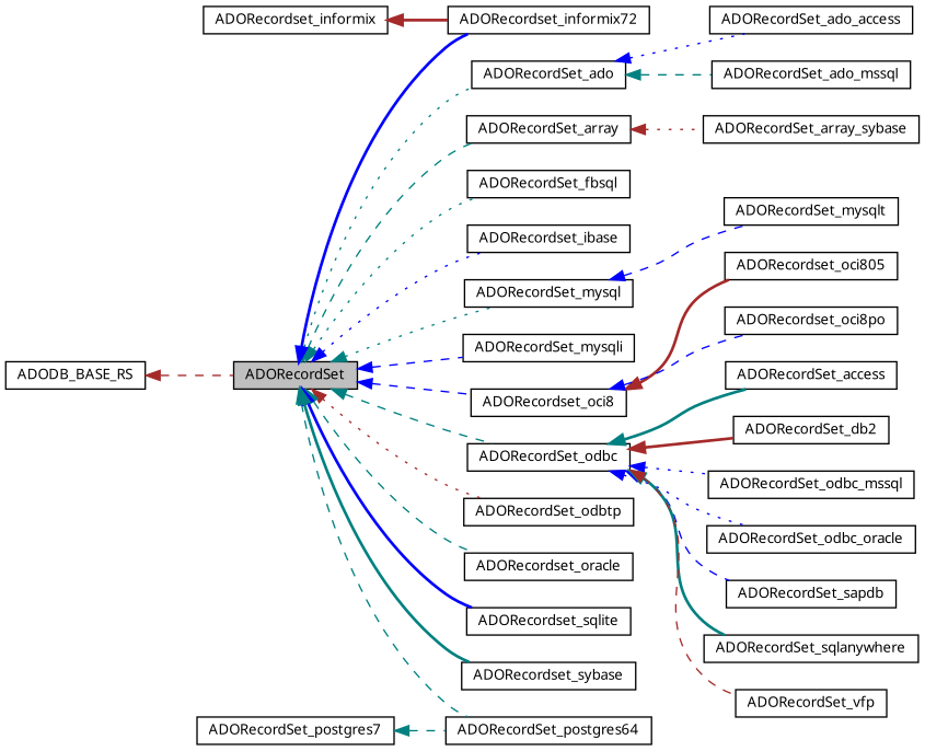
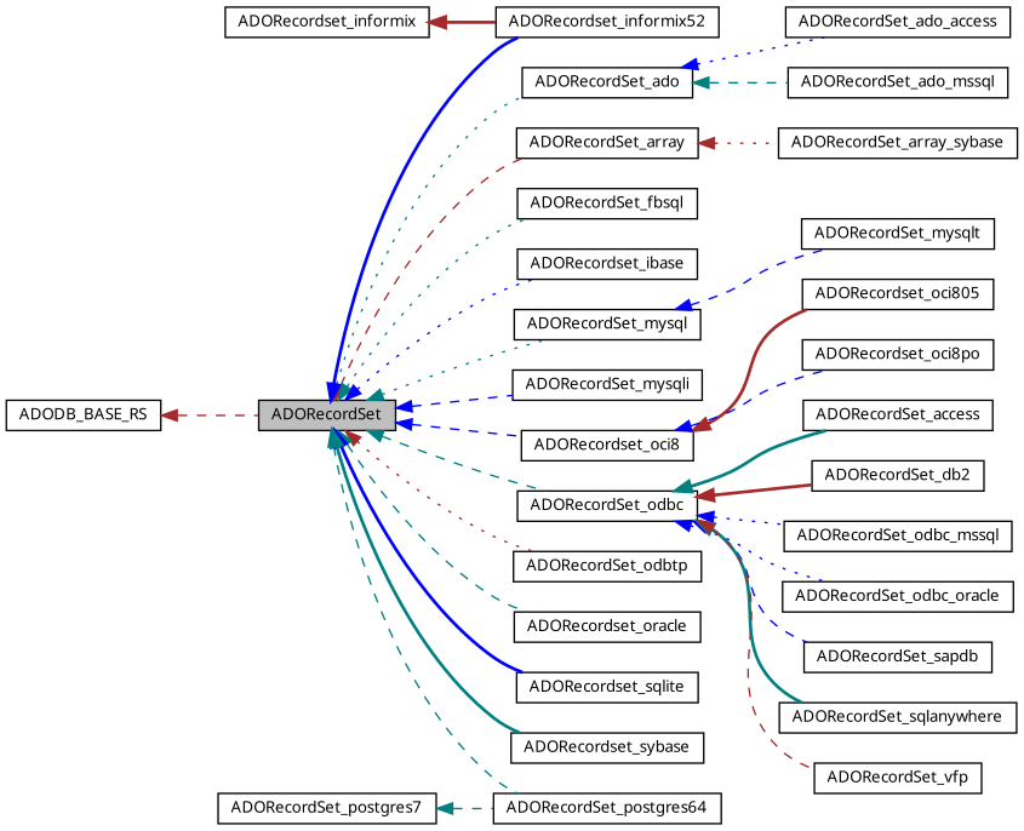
  digraph {
    rankdir=LR
    node [color=black fontname="FreeSans.ttf" fontsize=10 shape=record]
    edge [color=teal dir=back fontname="FreeSans.ttf" fontsize=10 labelfontname="FreeSans.ttf" labelfontsize=10 style=dashed]
    n1 [fillcolor=grey75 fontcolor=black height=0.2 label=ADORecordSet style=filled width=0.4]
    n2 [height=0.2 label=ADORecordSet_ado width=0.4]
    n3 [height=0.2 label=ADORecordSet_array width=0.4]
    n4 [height=0.2 label=ADORecordSet_fbsql width=0.4]
    n5 [height=0.2 label=ADORecordset_ibase width=0.4]
-   n6 [height=0.2 label=ADORecordset_informix72 width=0.4]
+   n6 [height=0.2 label=ADORecordset_informix52 width=0.4]
    n7 [height=0.2 label=ADORecordSet_mysql width=0.4]
    n8 [height=0.2 label=ADORecordSet_mysqli width=0.4]
    n9 [height=0.2 label=ADORecordset_oci8 width=0.4]
    n10 [height=0.2 label=ADORecordSet_odbc width=0.4]
    n11 [height=0.2 label=ADORecordSet_odbtp width=0.4]
    n12 [height=0.2 label=ADORecordset_oracle width=0.4]
    n13 [height=0.2 label=ADORecordSet_postgres64 width=0.4]
    n14 [height=0.2 label=ADORecordset_sqlite width=0.4]
    n15 [height=0.2 label=ADORecordset_sybase width=0.4]
    n16 [height=0.2 label=ADORecordSet_ado_access width=0.4]
    n17 [height=0.2 label=ADORecordSet_ado_mssql width=0.4]
    n18 [height=0.2 label=ADORecordSet_array_sybase width=0.4]
    n19 [height=0.2 label=ADORecordSet_mysqlt width=0.4]
    n20 [height=0.2 label=ADORecordset_oci805 width=0.4]
    n21 [height=0.2 label=ADORecordset_oci8po width=0.4]
    n22 [height=0.2 label=ADORecordSet_access width=0.4]
    n23 [height=0.2 label=ADORecordSet_db2 width=0.4]
    n24 [height=0.2 label=ADORecordSet_odbc_mssql width=0.4]
    n25 [height=0.2 label=ADORecordSet_odbc_oracle width=0.4]
    n26 [height=0.2 label=ADORecordSet_sapdb width=0.4]
    n27 [height=0.2 label=ADORecordSet_sqlanywhere width=0.4]
    n28 [height=0.2 label=ADORecordSet_vfp width=0.4]
    n29 [height=0.2 label=ADODB_BASE_RS width=0.4]
    n30 [height=0.2 label=ADORecordset_informix width=0.4]
    n31 [height=0.2 label=ADORecordSet_postgres7 width=0.4]
    n1 -> n2 [style=dotted]
-   n1 -> n3
+   n1 -> n3 [color=brown]
    n1 -> n4 [style=dotted]
    n1 -> n5 [color=blue style=dotted]
    n1 -> n6 [color=blue style=bold]
    n1 -> n7 [style=dotted]
    n1 -> n8 [color=blue]
    n1 -> n9 [color=blue]
    n1 -> n10
    n1 -> n11 [color=brown style=dotted]
    n1 -> n12
    n1 -> n13
    n1 -> n14 [color=blue style=bold]
    n1 -> n15 [style=bold]
    n2 -> n16 [color=blue style=dotted]
    n2 -> n17
    n3 -> n18 [color=brown style=dotted]
    n7 -> n19 [color=blue]
    n9 -> n20 [color=brown style=bold]
    n9 -> n21 [color=blue]
    n10 -> n22 [style=bold]
    n10 -> n23 [color=brown style=bold]
    n10 -> n24 [color=blue style=dotted]
    n10 -> n25 [color=blue style=dotted]
    n10 -> n26 [color=blue]
    n10 -> n27 [style=bold]
    n10 -> n28 [color=brown]
    n29 -> n1 [color=brown]
    n30 -> n6 [color=brown style=bold]
    n31 -> n13
  }
